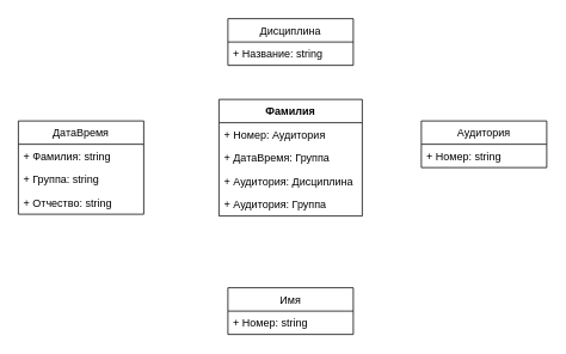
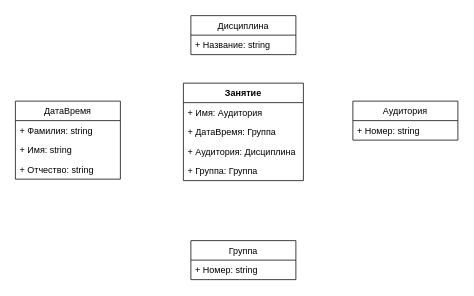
  <mxCell id="0" />
  <mxCell id="1" parent="0" />
  <mxCell id="2" value="ДатаВремя" style="swimlane;fontStyle=0;childLayout=stackLayout;horizontal=1;startSize=26;fillColor=none;horizontalStack=0;resizeParent=1;resizeParentMax=0;resizeLast=0;collapsible=1;marginBottom=0;" parent="1" vertex="1"><mxGeometry x="20" y="134" width="140" height="104" as="geometry" /></mxCell>
  <mxCell id="3" value="+ Фамилия: string" style="text;strokeColor=none;fillColor=none;align=left;verticalAlign=top;spacingLeft=4;spacingRight=4;overflow=hidden;rotatable=0;points=[[0,0.5],[1,0.5]];portConstraint=eastwest;" parent="2" vertex="1"><mxGeometry y="26" width="140" height="26" as="geometry" /></mxCell>
- <mxCell id="4" value="+ Группа: string" style="text;strokeColor=none;fillColor=none;align=left;verticalAlign=top;spacingLeft=4;spacingRight=4;overflow=hidden;rotatable=0;points=[[0,0.5],[1,0.5]];portConstraint=eastwest;" parent="2" vertex="1"><mxGeometry y="52" width="140" height="26" as="geometry" /></mxCell>
+ <mxCell id="4" value="+ Имя: string" style="text;strokeColor=none;fillColor=none;align=left;verticalAlign=top;spacingLeft=4;spacingRight=4;overflow=hidden;rotatable=0;points=[[0,0.5],[1,0.5]];portConstraint=eastwest;" parent="2" vertex="1"><mxGeometry y="52" width="140" height="26" as="geometry" /></mxCell>
  <mxCell id="5" value="+ Отчество: string" style="text;strokeColor=none;fillColor=none;align=left;verticalAlign=top;spacingLeft=4;spacingRight=4;overflow=hidden;rotatable=0;points=[[0,0.5],[1,0.5]];portConstraint=eastwest;" parent="2" vertex="1"><mxGeometry y="78" width="140" height="26" as="geometry" /></mxCell>
- <mxCell id="6" value="Имя" style="swimlane;fontStyle=0;childLayout=stackLayout;horizontal=1;startSize=26;fillColor=none;horizontalStack=0;resizeParent=1;resizeParentMax=0;resizeLast=0;collapsible=1;marginBottom=0;" parent="1" vertex="1"><mxGeometry x="254" y="320" width="140" height="52" as="geometry" /></mxCell>
+ <mxCell id="6" value="Группа" style="swimlane;fontStyle=0;childLayout=stackLayout;horizontal=1;startSize=26;fillColor=none;horizontalStack=0;resizeParent=1;resizeParentMax=0;resizeLast=0;collapsible=1;marginBottom=0;" parent="1" vertex="1"><mxGeometry x="254" y="320" width="140" height="52" as="geometry" /></mxCell>
  <mxCell id="7" value="+ Номер: string" style="text;strokeColor=none;fillColor=none;align=left;verticalAlign=top;spacingLeft=4;spacingRight=4;overflow=hidden;rotatable=0;points=[[0,0.5],[1,0.5]];portConstraint=eastwest;" parent="6" vertex="1"><mxGeometry y="26" width="140" height="26" as="geometry" /></mxCell>
  <mxCell id="8" value="Дисциплина" style="swimlane;fontStyle=0;childLayout=stackLayout;horizontal=1;startSize=26;fillColor=none;horizontalStack=0;resizeParent=1;resizeParentMax=0;resizeLast=0;collapsible=1;marginBottom=0;" parent="1" vertex="1"><mxGeometry x="254" y="20" width="140" height="52" as="geometry" /></mxCell>
  <mxCell id="9" value="+ Название: string" style="text;strokeColor=none;fillColor=none;align=left;verticalAlign=top;spacingLeft=4;spacingRight=4;overflow=hidden;rotatable=0;points=[[0,0.5],[1,0.5]];portConstraint=eastwest;" parent="8" vertex="1"><mxGeometry y="26" width="140" height="26" as="geometry" /></mxCell>
  <mxCell id="10" value="Аудитория" style="swimlane;fontStyle=0;childLayout=stackLayout;horizontal=1;startSize=26;fillColor=none;horizontalStack=0;resizeParent=1;resizeParentMax=0;resizeLast=0;collapsible=1;marginBottom=0;" parent="1" vertex="1"><mxGeometry x="470" y="134" width="140" height="52" as="geometry" /></mxCell>
  <mxCell id="11" value="+ Номер: string" style="text;strokeColor=none;fillColor=none;align=left;verticalAlign=top;spacingLeft=4;spacingRight=4;overflow=hidden;rotatable=0;points=[[0,0.5],[1,0.5]];portConstraint=eastwest;" parent="10" vertex="1"><mxGeometry y="26" width="140" height="26" as="geometry" /></mxCell>
- <mxCell id="12" value="Фамилия" style="swimlane;fontStyle=1;align=center;verticalAlign=top;childLayout=stackLayout;horizontal=1;startSize=26;horizontalStack=0;resizeParent=1;resizeParentMax=0;resizeLast=0;collapsible=1;marginBottom=0;" parent="1" vertex="1"><mxGeometry x="244" y="110" width="160" height="130" as="geometry" /></mxCell>
- <mxCell id="13" value="+ Номер: Аудитория" style="text;strokeColor=none;fillColor=none;align=left;verticalAlign=top;spacingLeft=4;spacingRight=4;overflow=hidden;rotatable=0;points=[[0,0.5],[1,0.5]];portConstraint=eastwest;" parent="12" vertex="1"><mxGeometry y="26" width="160" height="26" as="geometry" /></mxCell>
+ <mxCell id="12" value="Занятие" style="swimlane;fontStyle=1;align=center;verticalAlign=top;childLayout=stackLayout;horizontal=1;startSize=26;horizontalStack=0;resizeParent=1;resizeParentMax=0;resizeLast=0;collapsible=1;marginBottom=0;" parent="1" vertex="1"><mxGeometry x="244" y="110" width="160" height="130" as="geometry" /></mxCell>
+ <mxCell id="13" value="+ Имя: Аудитория" style="text;strokeColor=none;fillColor=none;align=left;verticalAlign=top;spacingLeft=4;spacingRight=4;overflow=hidden;rotatable=0;points=[[0,0.5],[1,0.5]];portConstraint=eastwest;" parent="12" vertex="1"><mxGeometry y="26" width="160" height="26" as="geometry" /></mxCell>
  <mxCell id="14" value="+ ДатаВремя: Группа" style="text;strokeColor=none;fillColor=none;align=left;verticalAlign=top;spacingLeft=4;spacingRight=4;overflow=hidden;rotatable=0;points=[[0,0.5],[1,0.5]];portConstraint=eastwest;" parent="12" vertex="1"><mxGeometry y="52" width="160" height="26" as="geometry" /></mxCell>
  <mxCell id="15" value="+ Аудитория: Дисциплина" style="text;strokeColor=none;fillColor=none;align=left;verticalAlign=top;spacingLeft=4;spacingRight=4;overflow=hidden;rotatable=0;points=[[0,0.5],[1,0.5]];portConstraint=eastwest;" parent="12" vertex="1"><mxGeometry y="78" width="160" height="26" as="geometry" /></mxCell>
- <mxCell id="16" value="+ Аудитория: Группа" style="text;strokeColor=none;fillColor=none;align=left;verticalAlign=top;spacingLeft=4;spacingRight=4;overflow=hidden;rotatable=0;points=[[0,0.5],[1,0.5]];portConstraint=eastwest;" parent="12" vertex="1"><mxGeometry y="104" width="160" height="26" as="geometry" /></mxCell>
+ <mxCell id="16" value="+ Группа: Группа" style="text;strokeColor=none;fillColor=none;align=left;verticalAlign=top;spacingLeft=4;spacingRight=4;overflow=hidden;rotatable=0;points=[[0,0.5],[1,0.5]];portConstraint=eastwest;" parent="12" vertex="1"><mxGeometry y="104" width="160" height="26" as="geometry" /></mxCell>
